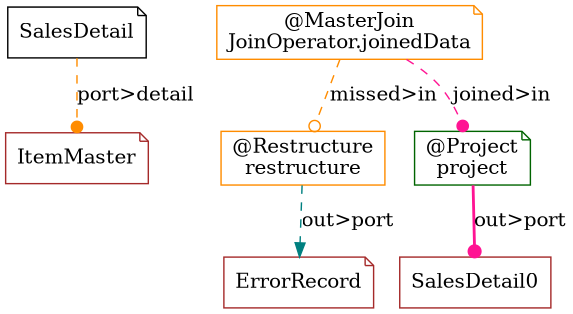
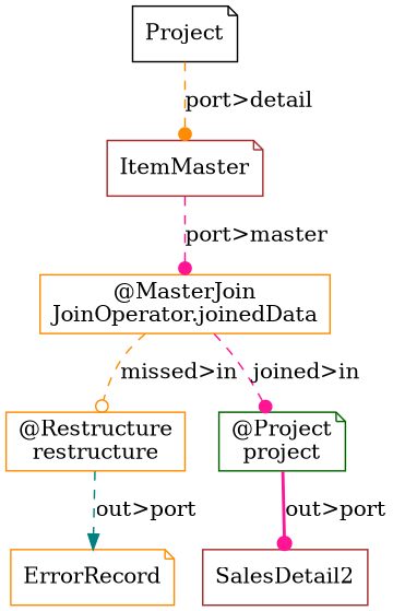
  digraph {
    node [color=brown shape=note]
    edge [arrowhead=dot color=deeppink style=dashed]
    n1 [label=ItemMaster]
-   n2 [color=darkorange label="@MasterJoin\nJoinOperator.joinedData"]
+   n2 [color=darkorange label="@MasterJoin\nJoinOperator.joinedData" shape=box]
    n3 [color=darkorange label="@Restructure\nrestructure" shape=box]
    n4 [color=darkgreen label="@Project\nproject"]
-   n5 [label=SalesDetail0 shape=box]
-   n6 [label=ErrorRecord]
-   n7 [color=black label=SalesDetail]
+   n5 [label=SalesDetail2 shape=box]
+   n6 [color=darkorange label=ErrorRecord]
+   n7 [color=black label=Project]
+   n1 -> n2 [label="port>master"]
    n2 -> n3 [arrowhead=odot color=darkorange label="missed>in"]
    n2 -> n4 [label="joined>in"]
    n3 -> n6 [arrowhead=normal color=teal label="out>port"]
    n4 -> n5 [label="out>port" style=bold]
    n7 -> n1 [color=darkorange label="port>detail"]
  }
